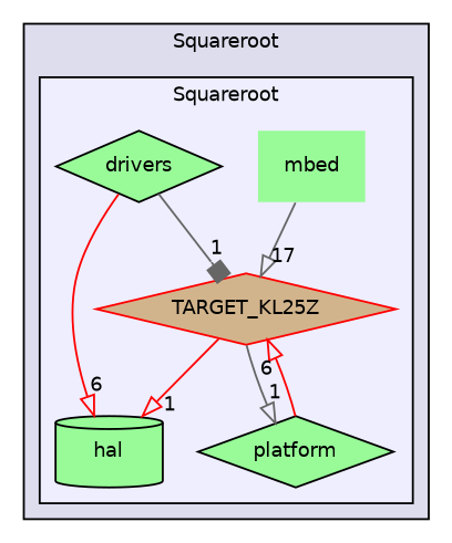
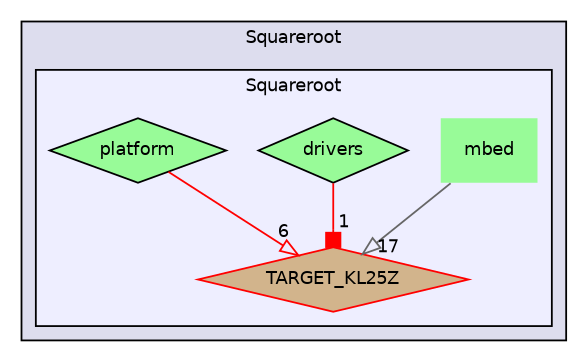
  digraph {
    compound=true
    node [fillcolor=palegreen fontname=Helvetica fontsize=10 shape=diamond style=filled]
    edge [arrowhead=onormal color=red headlabel=1 labeldistance=1.5 labelfontname=Helvetica labelfontsize=10]
    n1 [label=mbed shape=plaintext]
    n2 [label=drivers]
-   n3 [label=hal shape=cylinder]
    n4 [label=platform]
    n5 [color=red fillcolor=tan label=TARGET_KL25Z]
    subgraph cluster_1 {
      bgcolor="#ddddee"
      fontname=Helvetica
      fontsize=10
      label=Squareroot
      pencolor=black
      subgraph cluster_2 {
        bgcolor="#eeeeff"
        fontname=Helvetica
        fontsize=10
        label=Squareroot
        pencolor=black
        n1
        n2
-       n3
        n4
        n5
      }
    }
    n1 -> n5 [color=gray40 headlabel=17]
-   n2 -> n3 [headlabel=6]
-   n2 -> n5 [arrowhead=box color=gray40]
+   n2 -> n5 [arrowhead=box]
    n4 -> n5 [headlabel=6]
-   n5 -> n3
-   n5 -> n4 [color=gray40]
  }
